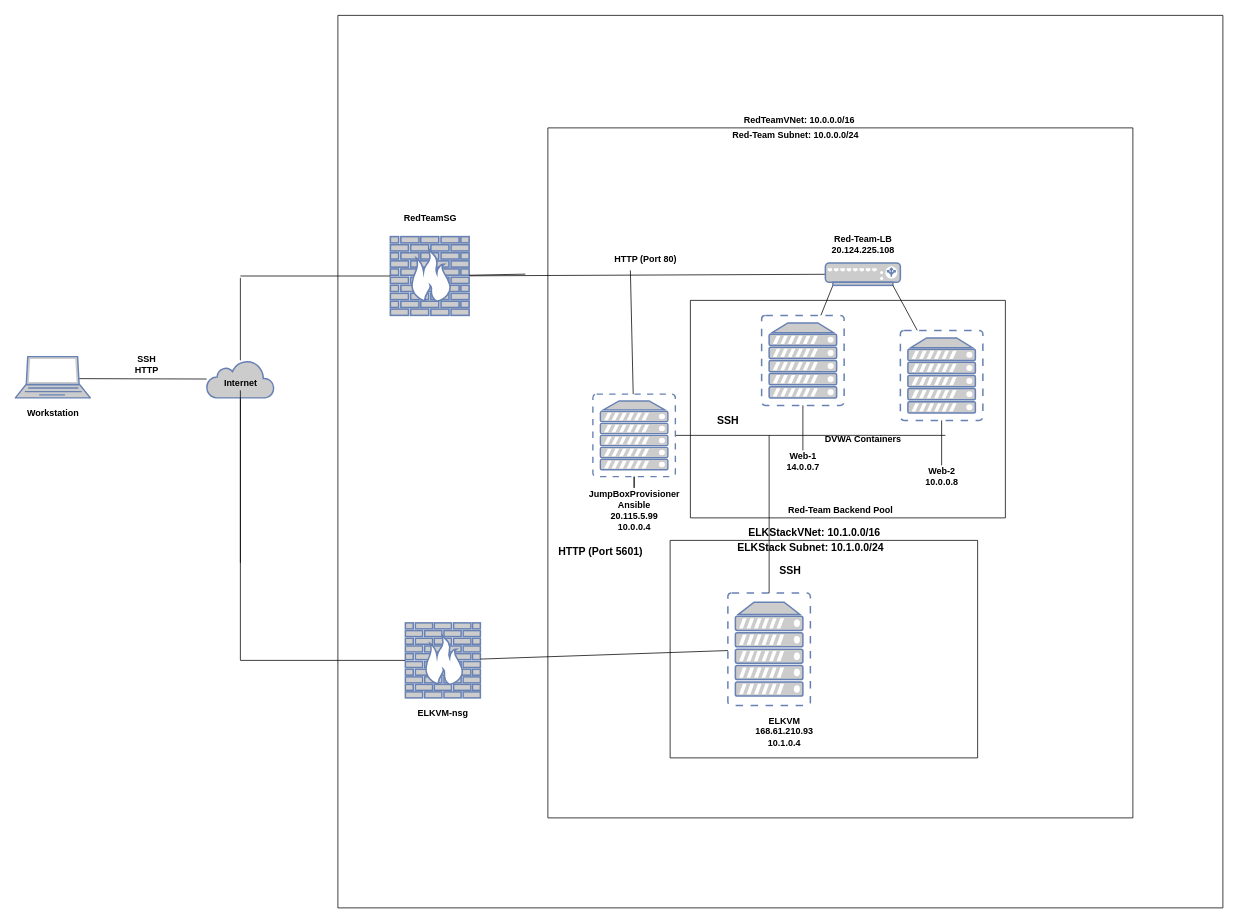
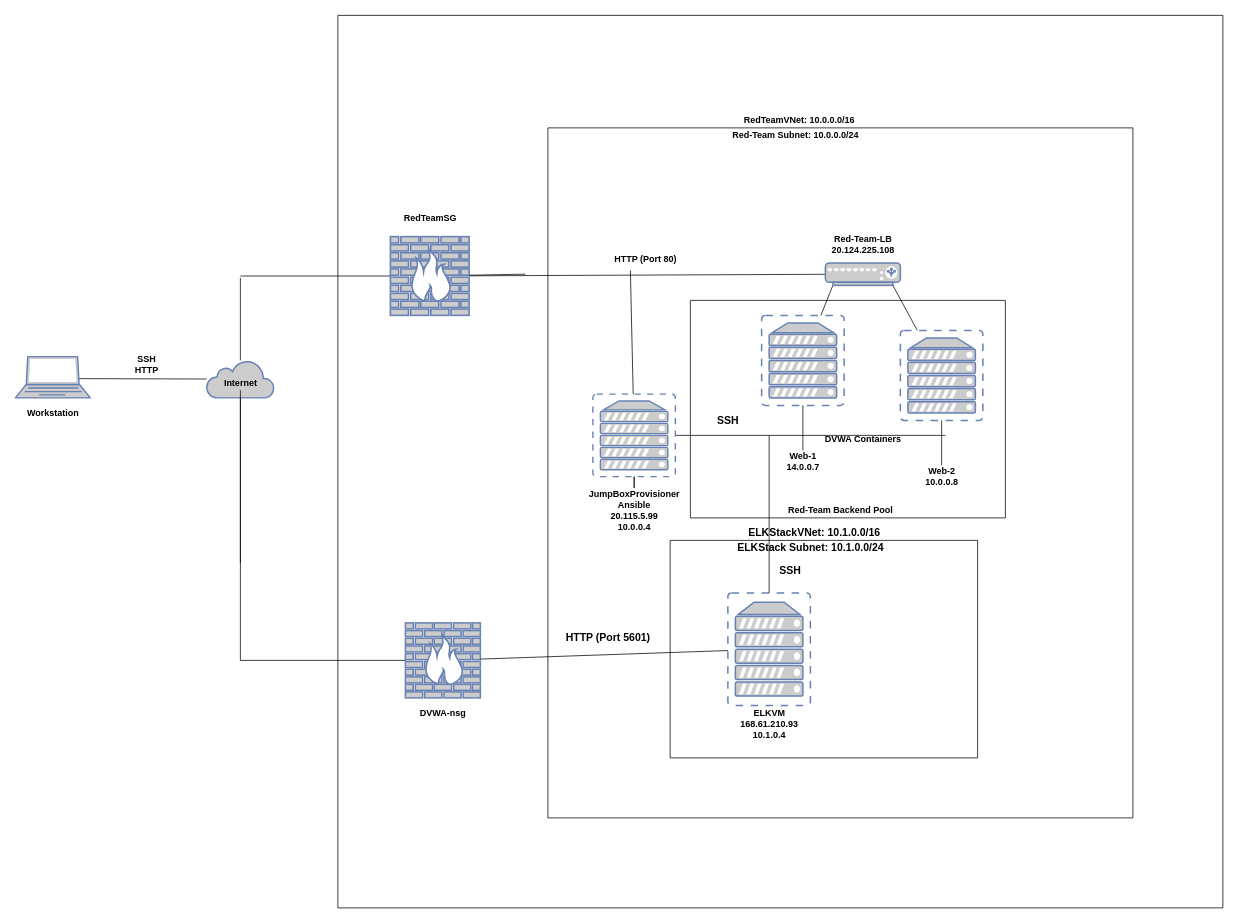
  <mxCell id="0" />
  <mxCell id="1" parent="0" />
  <mxCell id="2" style="edgeStyle=none;rounded=0;orthogonalLoop=1;jettySize=auto;html=1;entryX=0.341;entryY=0.531;entryDx=0;entryDy=0;entryPerimeter=0;endArrow=none;endFill=0;" edge="1" parent="1" source="5" target="6"><mxGeometry relative="1" as="geometry" /></mxCell>
  <mxCell id="3" value="" style="edgeStyle=none;rounded=0;orthogonalLoop=1;jettySize=auto;html=1;endArrow=none;endFill=0;" edge="1" parent="1" source="5"><mxGeometry relative="1" as="geometry"><mxPoint x="320" y="370" as="targetPoint" /></mxGeometry></mxCell>
  <mxCell id="4" style="edgeStyle=none;rounded=0;orthogonalLoop=1;jettySize=auto;html=1;endArrow=none;endFill=0;" edge="1" parent="1" source="5"><mxGeometry relative="1" as="geometry"><mxPoint x="320" y="750" as="targetPoint" /></mxGeometry></mxCell>
  <mxCell id="5" value="" style="html=1;outlineConnect=0;fillColor=#CCCCCC;strokeColor=#6881B3;gradientColor=none;gradientDirection=north;strokeWidth=2;shape=mxgraph.networks.cloud;fontColor=#ffffff;" vertex="1" parent="1"><mxGeometry x="275" y="480" width="90" height="50" as="geometry" /></mxCell>
  <mxCell id="6" value="" style="fontColor=#0066CC;verticalAlign=top;verticalLabelPosition=bottom;labelPosition=center;align=center;html=1;outlineConnect=0;fillColor=#CCCCCC;strokeColor=#6881B3;gradientColor=none;gradientDirection=north;strokeWidth=2;shape=mxgraph.networks.laptop;" vertex="1" parent="1"><mxGeometry x="20" y="475" width="100" height="55" as="geometry" /></mxCell>
  <mxCell id="7" value="&lt;b&gt;SSH&lt;br&gt;HTTP&lt;/b&gt;" style="text;html=1;resizable=0;autosize=1;align=center;verticalAlign=middle;points=[];fillColor=none;strokeColor=none;rounded=0;" vertex="1" parent="1"><mxGeometry x="170" y="470" width="50" height="30" as="geometry" /></mxCell>
  <mxCell id="8" value="&lt;b&gt;Workstation&lt;/b&gt;" style="text;html=1;resizable=0;autosize=1;align=center;verticalAlign=middle;points=[];fillColor=none;strokeColor=none;rounded=0;" vertex="1" parent="1"><mxGeometry x="30" y="540" width="80" height="20" as="geometry" /></mxCell>
  <mxCell id="9" value="" style="edgeStyle=none;rounded=0;orthogonalLoop=1;jettySize=auto;html=1;endArrow=none;endFill=0;" edge="1" parent="1" source="11" target="22"><mxGeometry relative="1" as="geometry"><mxPoint x="1020" y="365" as="targetPoint" /></mxGeometry></mxCell>
  <mxCell id="10" value="" style="edgeStyle=none;rounded=0;orthogonalLoop=1;jettySize=auto;html=1;endArrow=none;endFill=0;exitX=0.1;exitY=1;exitDx=0;exitDy=0;exitPerimeter=0;" edge="1" parent="1" source="11" target="33"><mxGeometry relative="1" as="geometry" /></mxCell>
  <mxCell id="11" value="" style="fontColor=#0066CC;verticalAlign=top;verticalLabelPosition=bottom;labelPosition=center;align=center;html=1;outlineConnect=0;fillColor=#CCCCCC;strokeColor=#6881B3;gradientColor=none;gradientDirection=north;strokeWidth=2;shape=mxgraph.networks.load_balancer;" vertex="1" parent="1"><mxGeometry x="1100" y="350" width="100" height="30" as="geometry" /></mxCell>
  <mxCell id="12" value="&lt;b&gt;Red-Team-LB&lt;br&gt;20.124.225.108&lt;br&gt;&lt;/b&gt;" style="text;html=1;resizable=0;autosize=1;align=center;verticalAlign=middle;points=[];fillColor=none;strokeColor=none;rounded=0;" vertex="1" parent="1"><mxGeometry x="1100" y="310" width="100" height="30" as="geometry" /></mxCell>
  <mxCell id="13" value="" style="edgeStyle=none;rounded=0;orthogonalLoop=1;jettySize=auto;html=1;endArrow=none;endFill=0;entryX=0.9;entryY=1;entryDx=0;entryDy=0;entryPerimeter=0;" edge="1" parent="1" source="15" target="11"><mxGeometry relative="1" as="geometry"><mxPoint x="1255" y="360" as="targetPoint" /></mxGeometry></mxCell>
  <mxCell id="14" value="" style="edgeStyle=none;rounded=0;orthogonalLoop=1;jettySize=auto;html=1;endArrow=none;endFill=0;" edge="1" parent="1" source="15" target="16"><mxGeometry relative="1" as="geometry" /></mxCell>
  <mxCell id="15" value="" style="fontColor=#0066CC;verticalAlign=top;verticalLabelPosition=bottom;labelPosition=center;align=center;html=1;outlineConnect=0;fillColor=#CCCCCC;strokeColor=#6881B3;gradientColor=none;gradientDirection=north;strokeWidth=2;shape=mxgraph.networks.virtual_server;" vertex="1" parent="1"><mxGeometry x="1200" y="440" width="110" height="120" as="geometry" /></mxCell>
  <mxCell id="16" value="&lt;b&gt;Web-2&lt;br&gt;10.0.0.8&lt;br&gt;&lt;/b&gt;" style="text;html=1;resizable=0;autosize=1;align=center;verticalAlign=middle;points=[];fillColor=none;strokeColor=none;rounded=0;" vertex="1" parent="1"><mxGeometry x="1225" y="620" width="60" height="30" as="geometry" /></mxCell>
  <mxCell id="17" value="&lt;b&gt;DVWA Containers&lt;/b&gt;" style="text;html=1;resizable=0;autosize=1;align=center;verticalAlign=middle;points=[];fillColor=none;strokeColor=none;rounded=0;" vertex="1" parent="1"><mxGeometry x="1090" y="575" width="120" height="20" as="geometry" /></mxCell>
  <mxCell id="18" value="" style="swimlane;startSize=0;" vertex="1" parent="1"><mxGeometry x="920" y="400" width="420" height="290" as="geometry"><mxRectangle x="210" y="-40" width="50" height="40" as="alternateBounds" /></mxGeometry></mxCell>
  <mxCell id="19" value="" style="swimlane;startSize=0;fontStyle=0" vertex="1" parent="1"><mxGeometry x="450" y="20" width="1180" height="1190" as="geometry" /></mxCell>
  <mxCell id="20" value="" style="fontColor=#0066CC;verticalAlign=top;verticalLabelPosition=bottom;labelPosition=center;align=center;html=1;outlineConnect=0;fillColor=#CCCCCC;strokeColor=#6881B3;gradientColor=none;gradientDirection=north;strokeWidth=2;shape=mxgraph.networks.firewall;" vertex="1" parent="19"><mxGeometry x="90" y="810" width="100" height="100" as="geometry" /></mxCell>
- <mxCell id="21" value="&lt;b&gt;ELKVM-nsg&lt;/b&gt;" style="text;html=1;resizable=0;autosize=1;align=center;verticalAlign=middle;points=[];fillColor=none;strokeColor=none;rounded=0;" vertex="1" parent="19"><mxGeometry x="100" y="920" width="80" height="20" as="geometry" /></mxCell>
+ <mxCell id="21" value="&lt;b&gt;DVWA-nsg&lt;/b&gt;" style="text;html=1;resizable=0;autosize=1;align=center;verticalAlign=middle;points=[];fillColor=none;strokeColor=none;rounded=0;" vertex="1" parent="19"><mxGeometry x="100" y="920" width="80" height="20" as="geometry" /></mxCell>
  <mxCell id="22" value="" style="fontColor=#0066CC;verticalAlign=top;verticalLabelPosition=bottom;labelPosition=center;align=center;html=1;outlineConnect=0;fillColor=#CCCCCC;strokeColor=#6881B3;gradientColor=none;gradientDirection=north;strokeWidth=2;shape=mxgraph.networks.firewall;" vertex="1" parent="19"><mxGeometry x="70" y="295" width="105" height="105" as="geometry" /></mxCell>
  <mxCell id="23" value="&lt;b&gt;RedTeamSG&lt;/b&gt;" style="text;html=1;resizable=0;autosize=1;align=center;verticalAlign=middle;points=[];fillColor=none;strokeColor=none;rounded=0;" vertex="1" parent="19"><mxGeometry x="77.5" y="260" width="90" height="20" as="geometry" /></mxCell>
  <mxCell id="24" value="" style="swimlane;startSize=0;" vertex="1" parent="19"><mxGeometry x="280" y="150" width="780" height="920" as="geometry" /></mxCell>
  <mxCell id="25" value="&lt;b&gt;JumpBoxProvisioner&lt;br&gt;Ansible&lt;br&gt;20.115.5.99&lt;br&gt;10.0.0.4&lt;br&gt;&lt;/b&gt;" style="text;html=1;resizable=0;autosize=1;align=center;verticalAlign=middle;points=[];fillColor=none;strokeColor=none;rounded=0;" vertex="1" parent="24"><mxGeometry x="45" y="480" width="140" height="60" as="geometry" /></mxCell>
  <mxCell id="26" value="" style="edgeStyle=none;rounded=0;orthogonalLoop=1;jettySize=auto;html=1;endArrow=none;endFill=0;startArrow=none;" edge="1" parent="24" source="32"><mxGeometry relative="1" as="geometry"><mxPoint x="110" y="430" as="sourcePoint" /><mxPoint x="530" y="410" as="targetPoint" /></mxGeometry></mxCell>
  <mxCell id="27" value="" style="fontColor=#0066CC;verticalAlign=top;verticalLabelPosition=bottom;labelPosition=center;align=center;html=1;outlineConnect=0;fillColor=#CCCCCC;strokeColor=#6881B3;gradientColor=none;gradientDirection=north;strokeWidth=2;shape=mxgraph.networks.virtual_server;" vertex="1" parent="24"><mxGeometry x="240" y="620" width="110" height="150" as="geometry" /></mxCell>
- <mxCell id="28" value="&lt;b&gt;ELKVM&lt;br&gt;168.61.210.93&lt;br&gt;10.1.0.4&lt;br&gt;&lt;/b&gt;" style="text;html=1;resizable=0;autosize=1;align=center;verticalAlign=middle;points=[];fillColor=none;strokeColor=none;rounded=0;" vertex="1" parent="24"><mxGeometry x="270" y="780" width="90" height="50" as="geometry" /></mxCell>
+ <mxCell id="28" value="&lt;b&gt;ELKVM&lt;br&gt;168.61.210.93&lt;br&gt;10.1.0.4&lt;br&gt;&lt;/b&gt;" style="text;html=1;resizable=0;autosize=1;align=center;verticalAlign=middle;points=[];fillColor=none;strokeColor=none;rounded=0;" vertex="1" parent="24"><mxGeometry x="250" y="770" width="90" height="50" as="geometry" /></mxCell>
  <mxCell id="29" value="" style="edgeStyle=none;rounded=0;orthogonalLoop=1;jettySize=auto;html=1;endArrow=none;endFill=0;" edge="1" parent="24" source="25" target="32"><mxGeometry relative="1" as="geometry" /></mxCell>
  <mxCell id="30" style="edgeStyle=none;rounded=0;orthogonalLoop=1;jettySize=auto;html=1;exitX=0.5;exitY=0;exitDx=0;exitDy=0;exitPerimeter=0;entryX=0.5;entryY=1;entryDx=0;entryDy=0;entryPerimeter=0;endArrow=none;endFill=0;startArrow=none;" edge="1" parent="24" source="25" target="32"><mxGeometry relative="1" as="geometry" /></mxCell>
  <mxCell id="31" value="&lt;b&gt;HTTP (Port 80)&lt;/b&gt;" style="text;html=1;resizable=0;autosize=1;align=center;verticalAlign=middle;points=[];fillColor=none;strokeColor=none;rounded=0;" vertex="1" parent="24"><mxGeometry x="80" y="165" width="100" height="20" as="geometry" /></mxCell>
  <mxCell id="32" value="" style="fontColor=#0066CC;verticalAlign=top;verticalLabelPosition=bottom;labelPosition=center;align=center;html=1;outlineConnect=0;fillColor=#CCCCCC;strokeColor=#6881B3;gradientColor=none;gradientDirection=north;strokeWidth=2;shape=mxgraph.networks.virtual_server;" vertex="1" parent="24"><mxGeometry x="60" y="355" width="110" height="110" as="geometry" /></mxCell>
  <mxCell id="33" value="" style="fontColor=#0066CC;verticalAlign=top;verticalLabelPosition=bottom;labelPosition=center;align=center;html=1;outlineConnect=0;fillColor=#CCCCCC;strokeColor=#6881B3;gradientColor=none;gradientDirection=north;strokeWidth=2;shape=mxgraph.networks.virtual_server;" vertex="1" parent="24"><mxGeometry x="285" y="250" width="110" height="120" as="geometry" /></mxCell>
  <mxCell id="34" value="&lt;b&gt;Web-1&lt;br&gt;14.0.0.7&lt;br&gt;&lt;/b&gt;" style="text;html=1;resizable=0;autosize=1;align=center;verticalAlign=middle;points=[];fillColor=none;strokeColor=none;rounded=0;" vertex="1" parent="24"><mxGeometry x="310" y="430" width="60" height="30" as="geometry" /></mxCell>
  <mxCell id="35" value="" style="edgeStyle=none;rounded=0;orthogonalLoop=1;jettySize=auto;html=1;endArrow=none;endFill=0;" edge="1" parent="24" source="34" target="33"><mxGeometry relative="1" as="geometry" /></mxCell>
  <mxCell id="36" value="&lt;b&gt;&lt;font style=&quot;font-size: 14px&quot;&gt;SSH&lt;/font&gt;&lt;/b&gt;" style="text;html=1;resizable=0;autosize=1;align=center;verticalAlign=middle;points=[];fillColor=none;strokeColor=none;rounded=0;" vertex="1" parent="24"><mxGeometry x="220" y="380" width="40" height="20" as="geometry" /></mxCell>
- <mxCell id="37" value="&lt;b&gt;&lt;font style=&quot;font-size: 14px&quot;&gt;HTTP (Port 5601)&lt;/font&gt;&lt;/b&gt;" style="text;html=1;resizable=0;autosize=1;align=center;verticalAlign=middle;points=[];fillColor=none;strokeColor=none;rounded=0;fontSize=14;" vertex="1" parent="24"><mxGeometry x="5" y="555" width="130" height="20" as="geometry" /></mxCell>
+ <mxCell id="37" value="&lt;b&gt;&lt;font style=&quot;font-size: 14px&quot;&gt;HTTP (Port 5601)&lt;/font&gt;&lt;/b&gt;" style="text;html=1;resizable=0;autosize=1;align=center;verticalAlign=middle;points=[];fillColor=none;strokeColor=none;rounded=0;fontSize=14;" vertex="1" parent="24"><mxGeometry x="15" y="670" width="130" height="20" as="geometry" /></mxCell>
  <mxCell id="38" value="&lt;b&gt;Red-Team Subnet: 10.0.0.0/24&lt;br&gt;&lt;/b&gt;" style="text;html=1;resizable=0;autosize=1;align=center;verticalAlign=middle;points=[];fillColor=none;strokeColor=none;rounded=0;" vertex="1" parent="24"><mxGeometry x="240" width="180" height="20" as="geometry" /></mxCell>
  <mxCell id="39" value="&lt;b&gt;Red-Team Backend Pool&lt;/b&gt;" style="text;html=1;resizable=0;autosize=1;align=center;verticalAlign=middle;points=[];fillColor=none;strokeColor=none;rounded=0;" vertex="1" parent="24"><mxGeometry x="310" y="500" width="160" height="20" as="geometry" /></mxCell>
  <mxCell id="40" value="&lt;b&gt;ELKStackVNet: 10.1.0.0/16&lt;/b&gt;" style="text;html=1;resizable=0;autosize=1;align=center;verticalAlign=middle;points=[];fillColor=none;strokeColor=none;rounded=0;fontSize=14;" vertex="1" parent="24"><mxGeometry x="260" y="530" width="190" height="20" as="geometry" /></mxCell>
  <mxCell id="41" style="edgeStyle=none;rounded=0;orthogonalLoop=1;jettySize=auto;html=1;fontSize=14;endArrow=none;endFill=0;" edge="1" parent="19" source="27" target="20"><mxGeometry relative="1" as="geometry" /></mxCell>
  <mxCell id="42" value="&lt;b&gt;RedTeamVNet: 10.0.0.0/16&lt;/b&gt;" style="text;html=1;resizable=0;autosize=1;align=center;verticalAlign=middle;points=[];fillColor=none;strokeColor=none;rounded=0;" vertex="1" parent="19"><mxGeometry x="535" y="130" width="160" height="20" as="geometry" /></mxCell>
  <mxCell id="43" style="edgeStyle=none;rounded=0;orthogonalLoop=1;jettySize=auto;html=1;fontSize=14;endArrow=none;endFill=0;" edge="1" parent="1" source="44"><mxGeometry relative="1" as="geometry"><mxPoint x="320" y="880" as="targetPoint" /></mxGeometry></mxCell>
  <mxCell id="44" value="&lt;b&gt;Internet&lt;/b&gt;" style="text;html=1;resizable=0;autosize=1;align=center;verticalAlign=middle;points=[];fillColor=none;strokeColor=none;rounded=0;" vertex="1" parent="1"><mxGeometry x="290" y="500" width="60" height="20" as="geometry" /></mxCell>
  <mxCell id="45" value="" style="edgeStyle=none;rounded=0;orthogonalLoop=1;jettySize=auto;html=1;endArrow=none;endFill=0;" edge="1" parent="1" source="22"><mxGeometry relative="1" as="geometry"><mxPoint x="700" y="365" as="targetPoint" /></mxGeometry></mxCell>
  <mxCell id="46" style="edgeStyle=none;rounded=0;orthogonalLoop=1;jettySize=auto;html=1;endArrow=none;endFill=0;" edge="1" parent="1" source="32"><mxGeometry relative="1" as="geometry"><mxPoint x="840" y="360" as="targetPoint" /></mxGeometry></mxCell>
  <mxCell id="47" style="edgeStyle=none;rounded=0;orthogonalLoop=1;jettySize=auto;html=1;endArrow=none;endFill=0;" edge="1" parent="1" source="22"><mxGeometry relative="1" as="geometry"><mxPoint x="320" y="367.5" as="targetPoint" /></mxGeometry></mxCell>
  <mxCell id="48" style="edgeStyle=none;rounded=0;orthogonalLoop=1;jettySize=auto;html=1;fontSize=14;endArrow=none;endFill=0;" edge="1" parent="1" source="20"><mxGeometry relative="1" as="geometry"><mxPoint x="320" y="880" as="targetPoint" /></mxGeometry></mxCell>
  <mxCell id="49" style="edgeStyle=orthogonalEdgeStyle;curved=1;rounded=0;orthogonalLoop=1;jettySize=auto;html=1;fontSize=14;endArrow=none;endFill=0;" edge="1" parent="1" source="27"><mxGeometry relative="1" as="geometry"><mxPoint x="1025" y="580" as="targetPoint" /></mxGeometry></mxCell>
  <mxCell id="50" value="" style="swimlane;startSize=0;fontSize=14;" vertex="1" parent="1"><mxGeometry x="893" y="720" width="410" height="290" as="geometry" /></mxCell>
  <mxCell id="51" value="&lt;b&gt;&lt;font style=&quot;font-size: 14px&quot;&gt;SSH&lt;/font&gt;&lt;/b&gt;" style="text;html=1;resizable=0;autosize=1;align=center;verticalAlign=middle;points=[];fillColor=none;strokeColor=none;rounded=0;" vertex="1" parent="50"><mxGeometry x="140" y="30" width="40" height="20" as="geometry" /></mxCell>
  <mxCell id="52" value="&lt;b&gt;ELKStack Subnet: 10.1.0.0/24&lt;/b&gt;" style="text;html=1;resizable=0;autosize=1;align=center;verticalAlign=middle;points=[];fillColor=none;strokeColor=none;rounded=0;fontSize=14;" vertex="1" parent="50"><mxGeometry x="82" width="210" height="20" as="geometry" /></mxCell>
